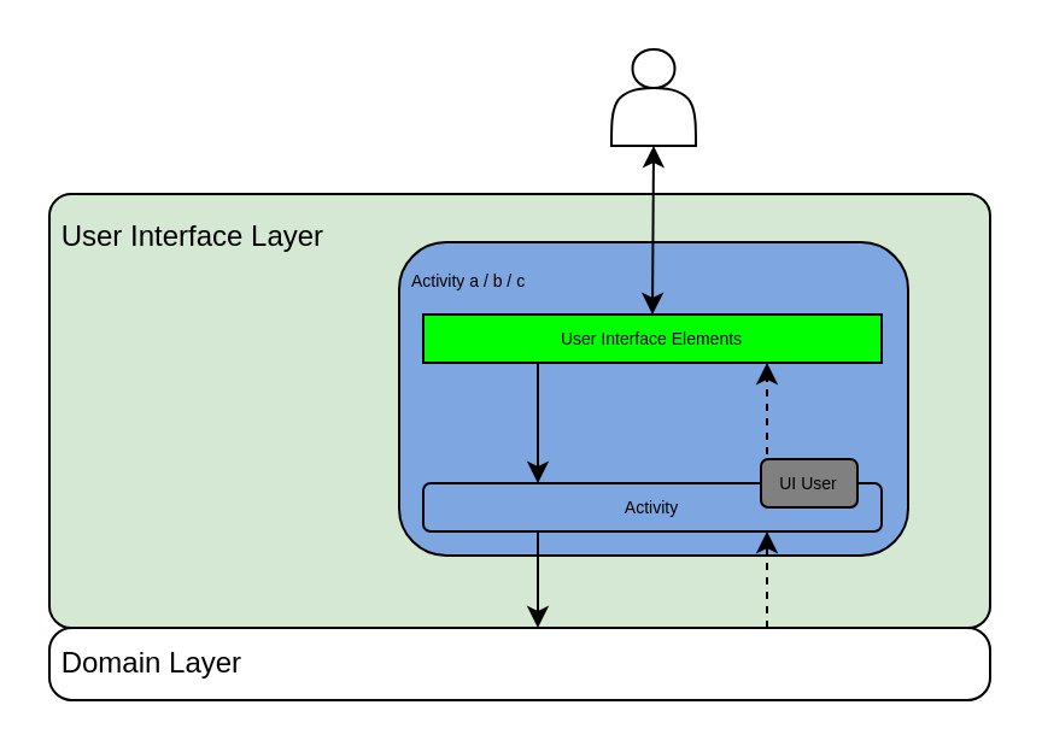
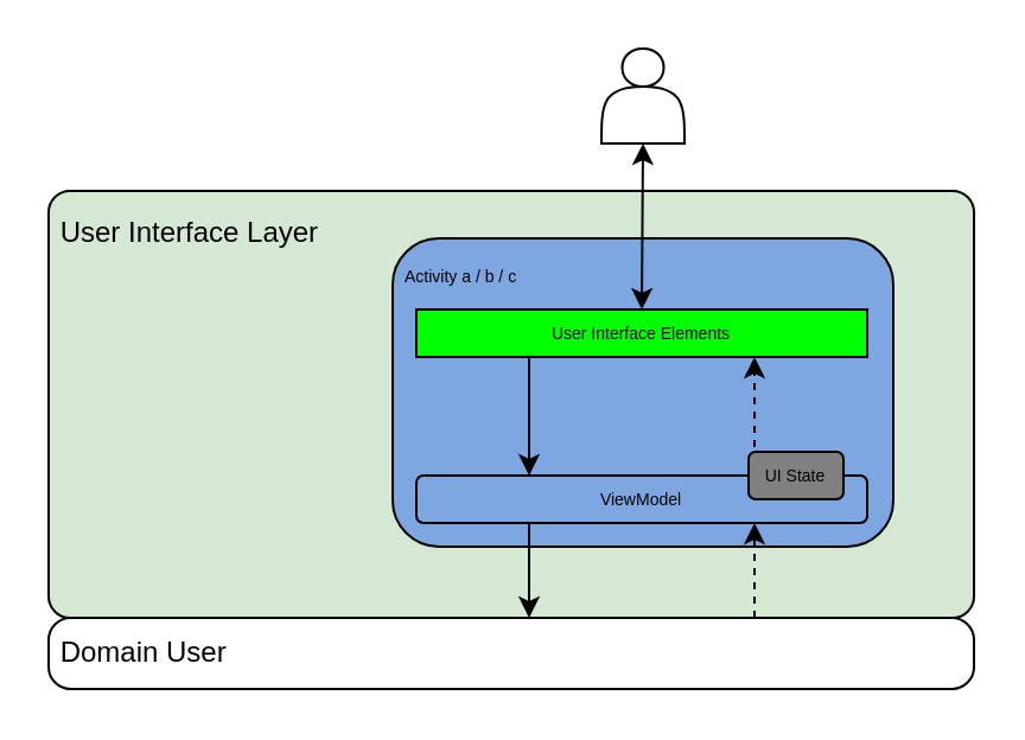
  <mxCell id="0" />
  <mxCell id="1" parent="0" />
  <mxCell id="2" value="&amp;nbsp;User Interface Layer&lt;br&gt;&lt;br&gt;&lt;br&gt;&lt;br&gt;&lt;br&gt;&lt;br&gt;&lt;br&gt;&lt;br&gt;&lt;br&gt;&lt;br&gt;&lt;br&gt;" style="rounded=1;whiteSpace=wrap;html=1;align=left;arcSize=5;fillColor=#d5e8d4;" parent="1" vertex="1"><mxGeometry y="80" width="390" height="180" as="geometry" x="20" /></mxCell>
  <mxCell id="3" value="&lt;div style=&quot;&quot;&gt;&lt;span style=&quot;font-size: 7px; background-color: initial;&quot;&gt;&amp;nbsp; Activity a / b / c&lt;/span&gt;&lt;/div&gt;&lt;font style=&quot;font-size: 7px;&quot;&gt;&lt;br&gt;&lt;br&gt;&lt;br&gt;&lt;br&gt;&lt;br&gt;&lt;br&gt;&lt;br&gt;&lt;/font&gt;" style="rounded=1;whiteSpace=wrap;html=1;align=left;fillColor=#7ea6e0;" parent="1" vertex="1"><mxGeometry x="165" y="100" width="211" height="130" as="geometry" /></mxCell>
- <mxCell id="4" value="&amp;nbsp;Domain Layer" style="rounded=1;whiteSpace=wrap;html=1;align=left;arcSize=31;" parent="1" vertex="1"><mxGeometry y="260" width="390" height="30" as="geometry" x="20" /></mxCell>
+ <mxCell id="4" value="&amp;nbsp;Domain User" style="rounded=1;whiteSpace=wrap;html=1;align=left;arcSize=31;" parent="1" vertex="1"><mxGeometry y="260" width="390" height="30" as="geometry" x="20" /></mxCell>
  <mxCell id="5" value="" style="endArrow=classic;html=1;rounded=0;entryX=0.75;entryY=1;entryDx=0;entryDy=0;exitX=0.75;exitY=0;exitDx=0;exitDy=0;dashed=1;" parent="1" source="10" target="9" edge="1"><mxGeometry width="50" height="50" relative="1" as="geometry"><mxPoint x="320" y="170" as="sourcePoint" /><mxPoint x="180" y="170" as="targetPoint" /></mxGeometry></mxCell>
  <mxCell id="6" value="" style="endArrow=classic;html=1;rounded=0;entryX=0.25;entryY=0;entryDx=0;entryDy=0;exitX=0.25;exitY=1;exitDx=0;exitDy=0;" parent="1" source="10" edge="1"><mxGeometry width="50" height="50" relative="1" as="geometry"><mxPoint x="130" y="250" as="sourcePoint" /><mxPoint x="222.5" y="260" as="targetPoint" /></mxGeometry></mxCell>
  <mxCell id="7" value="" style="shape=actor;whiteSpace=wrap;html=1;" parent="1" vertex="1"><mxGeometry x="253" y="20" width="35" height="40" as="geometry" /></mxCell>
  <mxCell id="8" value="" style="endArrow=classic;html=1;rounded=0;entryX=0.5;entryY=0;entryDx=0;entryDy=0;exitX=0.5;exitY=1;exitDx=0;exitDy=0;startArrow=classic;startFill=1;" parent="1" source="7" target="9" edge="1"><mxGeometry width="50" height="50" relative="1" as="geometry"><mxPoint x="191" y="0" as="sourcePoint" /><mxPoint x="190" y="50" as="targetPoint" /></mxGeometry></mxCell>
  <mxCell id="9" value="&lt;p style=&quot;line-height: 70%;&quot;&gt;&lt;font style=&quot;font-size: 7px;&quot;&gt;User Interface Elements&lt;/font&gt;&lt;/p&gt;" style="whiteSpace=wrap;html=1;fillColor=#00FF00;rounded=0;" parent="1" vertex="1"><mxGeometry x="175" y="130" width="190" height="20" as="geometry" /></mxCell>
- <mxCell id="10" value="&lt;p style=&quot;line-height: 70%;&quot;&gt;&lt;font style=&quot;font-size: 7px;&quot;&gt;Activity&lt;/font&gt;&lt;/p&gt;" style="rounded=1;whiteSpace=wrap;html=1;fillColor=#7EA6E0;" parent="1" vertex="1"><mxGeometry x="175" y="200" width="190" height="20" as="geometry" /></mxCell>
+ <mxCell id="10" value="&lt;p style=&quot;line-height: 70%;&quot;&gt;&lt;font style=&quot;font-size: 7px;&quot;&gt;ViewModel&lt;/font&gt;&lt;/p&gt;" style="rounded=1;whiteSpace=wrap;html=1;fillColor=#7EA6E0;" parent="1" vertex="1"><mxGeometry x="175" y="200" width="190" height="20" as="geometry" /></mxCell>
  <mxCell id="11" value="" style="endArrow=classic;html=1;rounded=0;entryX=0.75;entryY=1;entryDx=0;entryDy=0;exitX=0.75;exitY=0;exitDx=0;exitDy=0;dashed=1;" parent="1" target="10" edge="1"><mxGeometry width="50" height="50" relative="1" as="geometry"><mxPoint x="317.5" y="260" as="sourcePoint" /><mxPoint x="315" y="200" as="targetPoint" /></mxGeometry></mxCell>
- <mxCell id="12" value="&lt;p style=&quot;line-height: 70%;&quot;&gt;&lt;font style=&quot;font-size: 7px;&quot;&gt;UI User&lt;/font&gt;&lt;/p&gt;" style="rounded=1;whiteSpace=wrap;html=1;fillColor=#808080;" parent="1" vertex="1"><mxGeometry x="315" y="190" width="40" height="20" as="geometry" /></mxCell>
+ <mxCell id="12" value="&lt;p style=&quot;line-height: 70%;&quot;&gt;&lt;font style=&quot;font-size: 7px;&quot;&gt;UI State&lt;/font&gt;&lt;/p&gt;" style="rounded=1;whiteSpace=wrap;html=1;fillColor=#808080;" parent="1" vertex="1"><mxGeometry x="315" y="190" width="40" height="20" as="geometry" /></mxCell>
  <mxCell id="13" value="" style="endArrow=classic;html=1;rounded=0;entryX=0.25;entryY=0;entryDx=0;entryDy=0;exitX=0.25;exitY=1;exitDx=0;exitDy=0;" parent="1" source="9" target="10" edge="1"><mxGeometry width="50" height="50" relative="1" as="geometry"><mxPoint x="233" y="160" as="sourcePoint" /><mxPoint x="232" y="210" as="targetPoint" /></mxGeometry></mxCell>
